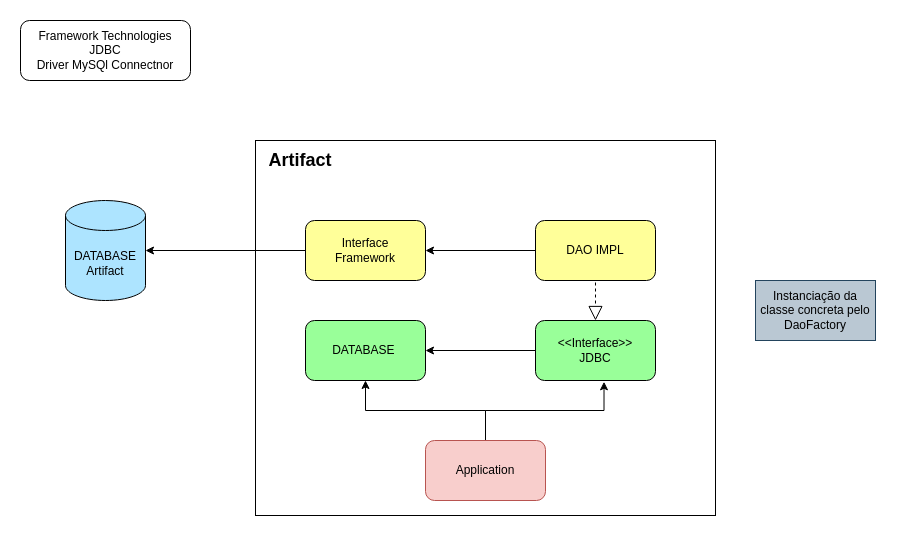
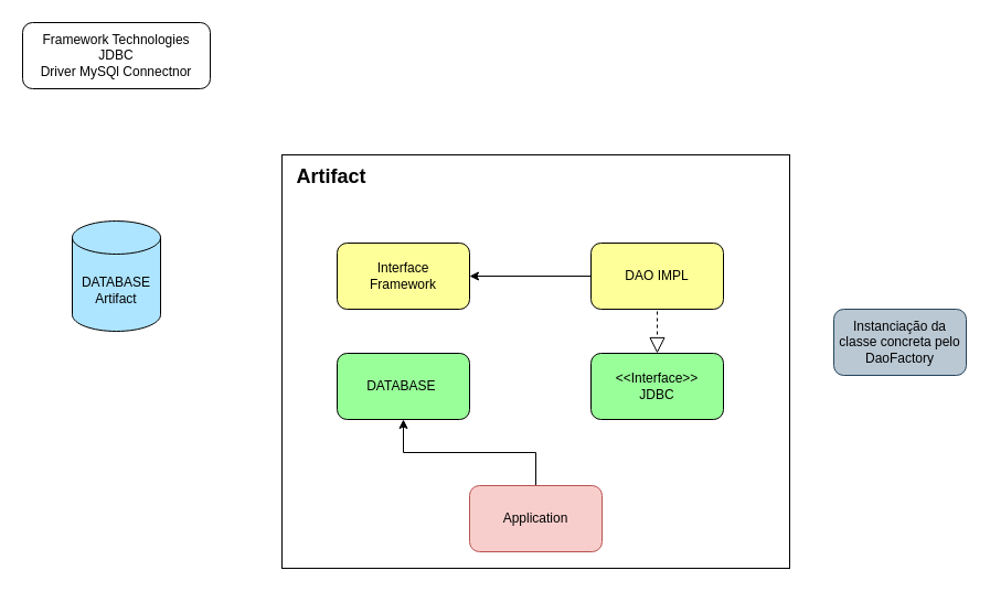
  <mxCell id="0" />
  <mxCell id="1" parent="0" />
  <mxCell id="2" value="" style="rounded=0;whiteSpace=wrap;html=1;fillColor=none;" vertex="1" parent="1"><mxGeometry x="255" y="140" width="460" height="375" as="geometry" /></mxCell>
- <mxCell id="3" style="edgeStyle=orthogonalEdgeStyle;rounded=0;orthogonalLoop=1;jettySize=auto;html=1;entryX=1;entryY=0.5;entryDx=0;entryDy=0;entryPerimeter=0;" edge="1" parent="1" source="4" target="13"><mxGeometry relative="1" as="geometry" /></mxCell>
  <mxCell id="4" value="Interface&lt;br&gt;Framework" style="rounded=1;whiteSpace=wrap;html=1;fillColor=#FFFF99;" vertex="1" parent="1"><mxGeometry x="305" y="220" width="120" height="60" as="geometry" /></mxCell>
  <mxCell id="5" value="&lt;span&gt;DATABASE&amp;nbsp;&lt;br&gt;&lt;/span&gt;" style="rounded=1;whiteSpace=wrap;html=1;fillColor=#99FF99;" vertex="1" parent="1"><mxGeometry x="305" y="320" width="120" height="60" as="geometry" /></mxCell>
  <mxCell id="6" style="edgeStyle=orthogonalEdgeStyle;rounded=0;orthogonalLoop=1;jettySize=auto;html=1;entryX=1;entryY=0.5;entryDx=0;entryDy=0;" edge="1" parent="1" source="7" target="4"><mxGeometry relative="1" as="geometry" /></mxCell>
  <mxCell id="7" value="DAO IMPL" style="rounded=1;whiteSpace=wrap;html=1;fillColor=#FFFF99;" vertex="1" parent="1"><mxGeometry x="535" y="220" width="120" height="60" as="geometry" /></mxCell>
- <mxCell id="8" style="edgeStyle=orthogonalEdgeStyle;rounded=0;orthogonalLoop=1;jettySize=auto;html=1;entryX=1;entryY=0.5;entryDx=0;entryDy=0;" edge="1" parent="1" source="9" target="5"><mxGeometry relative="1" as="geometry" /></mxCell>
  <mxCell id="9" value="&amp;lt;&amp;lt;Interface&amp;gt;&amp;gt;&lt;br&gt;JDBC" style="rounded=1;whiteSpace=wrap;html=1;fillColor=#99FF99;" vertex="1" parent="1"><mxGeometry x="535" y="320" width="120" height="60" as="geometry" /></mxCell>
- <mxCell id="10" style="edgeStyle=orthogonalEdgeStyle;rounded=0;orthogonalLoop=1;jettySize=auto;html=1;entryX=0.571;entryY=1.021;entryDx=0;entryDy=0;entryPerimeter=0;" edge="1" parent="1" source="12" target="9"><mxGeometry relative="1" as="geometry" /></mxCell>
  <mxCell id="11" style="edgeStyle=orthogonalEdgeStyle;rounded=0;orthogonalLoop=1;jettySize=auto;html=1;entryX=0.5;entryY=1;entryDx=0;entryDy=0;" edge="1" parent="1" source="12" target="5"><mxGeometry relative="1" as="geometry" /></mxCell>
  <mxCell id="12" value="Application" style="rounded=1;whiteSpace=wrap;html=1;fillColor=#f8cecc;strokeColor=#b85450;" vertex="1" parent="1"><mxGeometry x="425" y="440" width="120" height="60" as="geometry" /></mxCell>
  <mxCell id="13" value="DATABASE&lt;br&gt;Artifact" style="shape=cylinder3;whiteSpace=wrap;html=1;boundedLbl=1;backgroundOutline=1;size=15;fillColor=#ADE4FF;" vertex="1" parent="1"><mxGeometry x="65" y="200" width="80" height="100" as="geometry" /></mxCell>
  <mxCell id="14" value="" style="endArrow=block;dashed=1;endFill=0;endSize=12;html=1;rounded=0;edgeStyle=orthogonalEdgeStyle;entryX=0.5;entryY=0;entryDx=0;entryDy=0;" edge="1" parent="1" target="9"><mxGeometry width="160" relative="1" as="geometry"><mxPoint x="605" y="280" as="sourcePoint" /><mxPoint x="475" y="280" as="targetPoint" /><Array as="points"><mxPoint x="605" y="280" /></Array></mxGeometry></mxCell>
  <mxCell id="15" value="Framework Technologies&lt;br&gt;JDBC&lt;br&gt;Driver MySQl Connectnor" style="rounded=1;whiteSpace=wrap;html=1;" vertex="1" parent="1"><mxGeometry x="20" y="20" width="170" height="60" as="geometry" /></mxCell>
  <mxCell id="16" value="&lt;span style=&quot;font-size: 18px&quot;&gt;&lt;b&gt;Artifact&lt;/b&gt;&lt;/span&gt;" style="text;html=1;strokeColor=none;fillColor=none;align=center;verticalAlign=middle;whiteSpace=wrap;rounded=0;" vertex="1" parent="1"><mxGeometry x="245" y="150" width="110" height="20" as="geometry" /></mxCell>
- <mxCell id="17" value="Instanciação da classe concreta pelo DaoFactory" style="whiteSpace=wrap;html=1;fillColor=#bac8d3;strokeColor=#23445d;rounded=0;" vertex="1" parent="1"><mxGeometry x="755" y="280" width="120" height="60" as="geometry" /></mxCell>
+ <mxCell id="17" value="Instanciação da classe concreta pelo DaoFactory" style="rounded=1;whiteSpace=wrap;html=1;fillColor=#bac8d3;strokeColor=#23445d;" vertex="1" parent="1"><mxGeometry x="755" y="280" width="120" height="60" as="geometry" /></mxCell>
